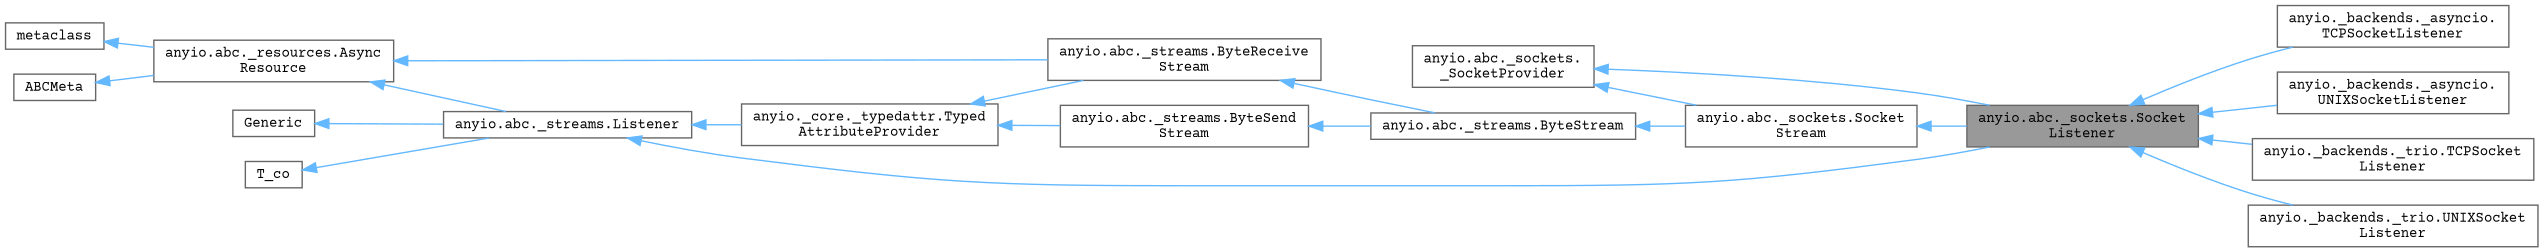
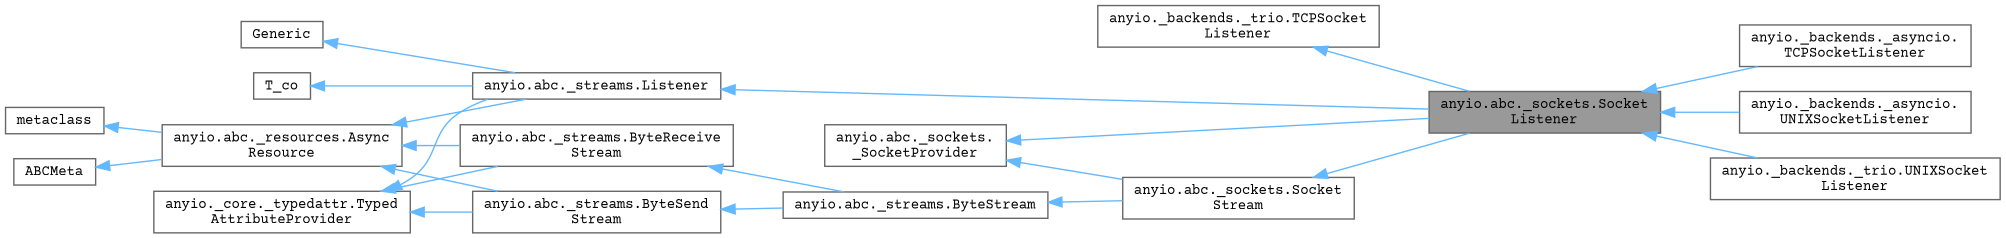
  digraph {
    fontname="Courier Prime"
    rankdir=LR
    node [color=gray40 fillcolor=white fontname="Courier Prime" fontsize=10 shape=box style=filled]
    edge [color=steelblue1 dir=back fontname="Courier Prime" fontsize=10 labelfontname=Helvetica labelfontsize=10 style=solid]
    n1 [fillcolor=grey60 fontcolor=black height=0.2 label="anyio.abc._sockets.Socket\lListener" width=0.4]
    n2 [height=0.2 label="anyio._backends._asyncio.\lTCPSocketListener" width=0.4]
    n3 [height=0.2 label="anyio._backends._asyncio.\lUNIXSocketListener" width=0.4]
    n4 [height=0.2 label="anyio._backends._trio.TCPSocket\lListener" width=0.4]
    n5 [height=0.2 label="anyio._backends._trio.UNIXSocket\lListener" width=0.4]
    n6 [height=0.2 label="anyio.abc._streams.Listener" width=0.4]
    n7 [height=0.2 label=Generic width=0.4]
    n8 [height=0.2 label=T_co width=0.4]
    n9 [height=0.2 label="anyio.abc._resources.Async\lResource" width=0.4]
    n10 [height=0.2 label="anyio.abc._streams.ByteReceive\lStream" width=0.4]
    n11 [height=0.2 label="anyio.abc._streams.ByteSend\lStream" width=0.4]
    n12 [height=0.2 label="anyio.abc._streams.ByteStream" width=0.4]
    n13 [height=0.2 label=metaclass width=0.4]
    n14 [height=0.2 label=ABCMeta width=0.4]
    n15 [height=0.2 label="anyio._core._typedattr.Typed\lAttributeProvider" width=0.4]
    n16 [height=0.2 label="anyio.abc._sockets.\l_SocketProvider" width=0.4]
    n17 [height=0.2 label="anyio.abc._sockets.Socket\lStream" width=0.4]
    n1 -> n2
    n1 -> n3
-   n1 -> n4
+   n4 -> n1
    n1 -> n5
    n6 -> n1
    n7 -> n6
    n8 -> n6
    n9 -> n6
    n9 -> n10
+   n9 -> n11
    n10 -> n12
    n11 -> n12
    n12 -> n17
    n13 -> n9
    n14 -> n9
-   n6 -> n15
+   n15 -> n6
    n15 -> n10
    n15 -> n11
    n16 -> n1
    n16 -> n17
    n17 -> n1
  }
